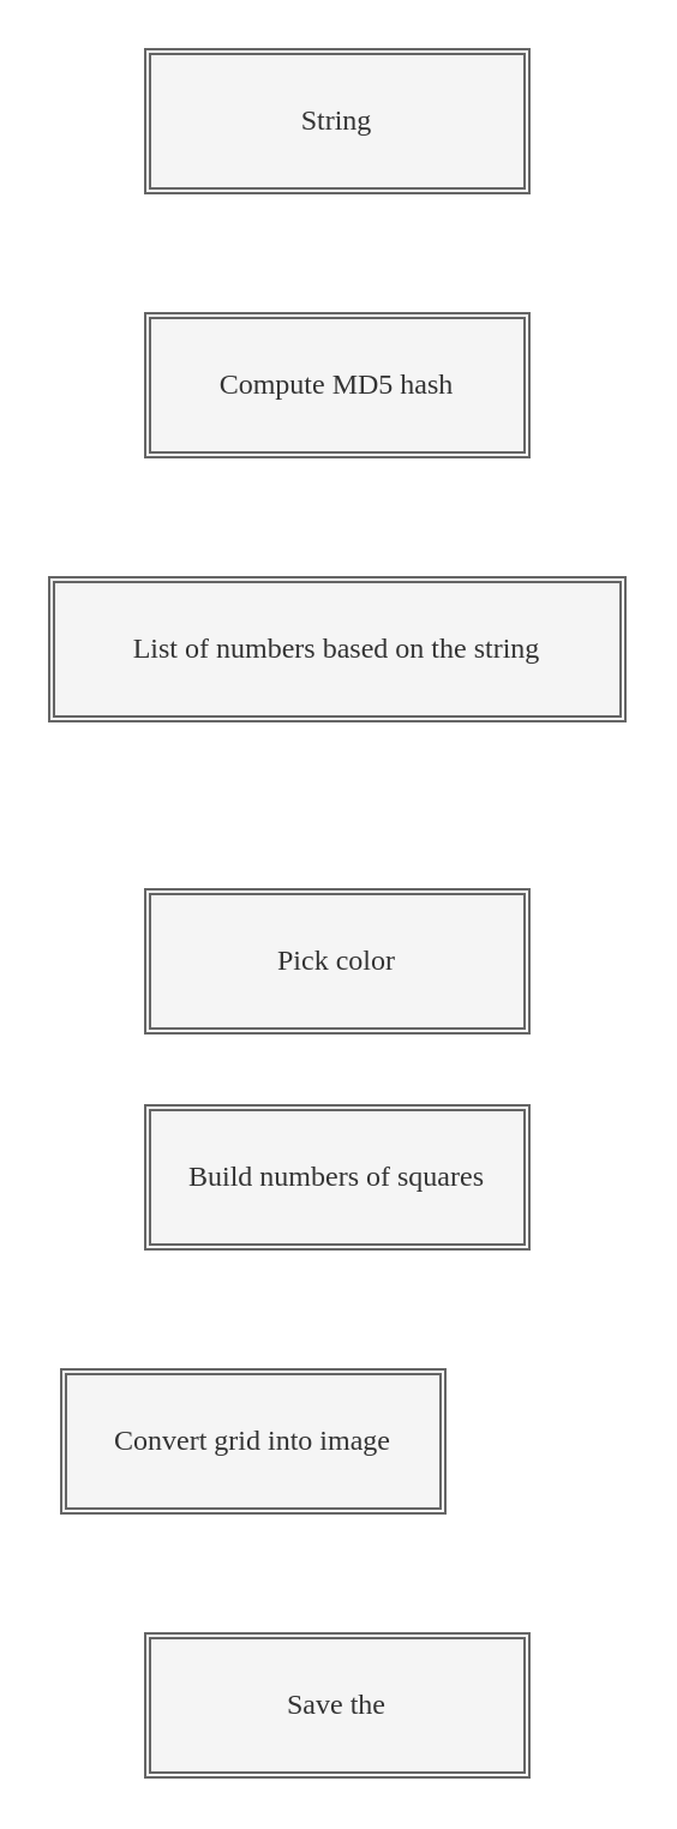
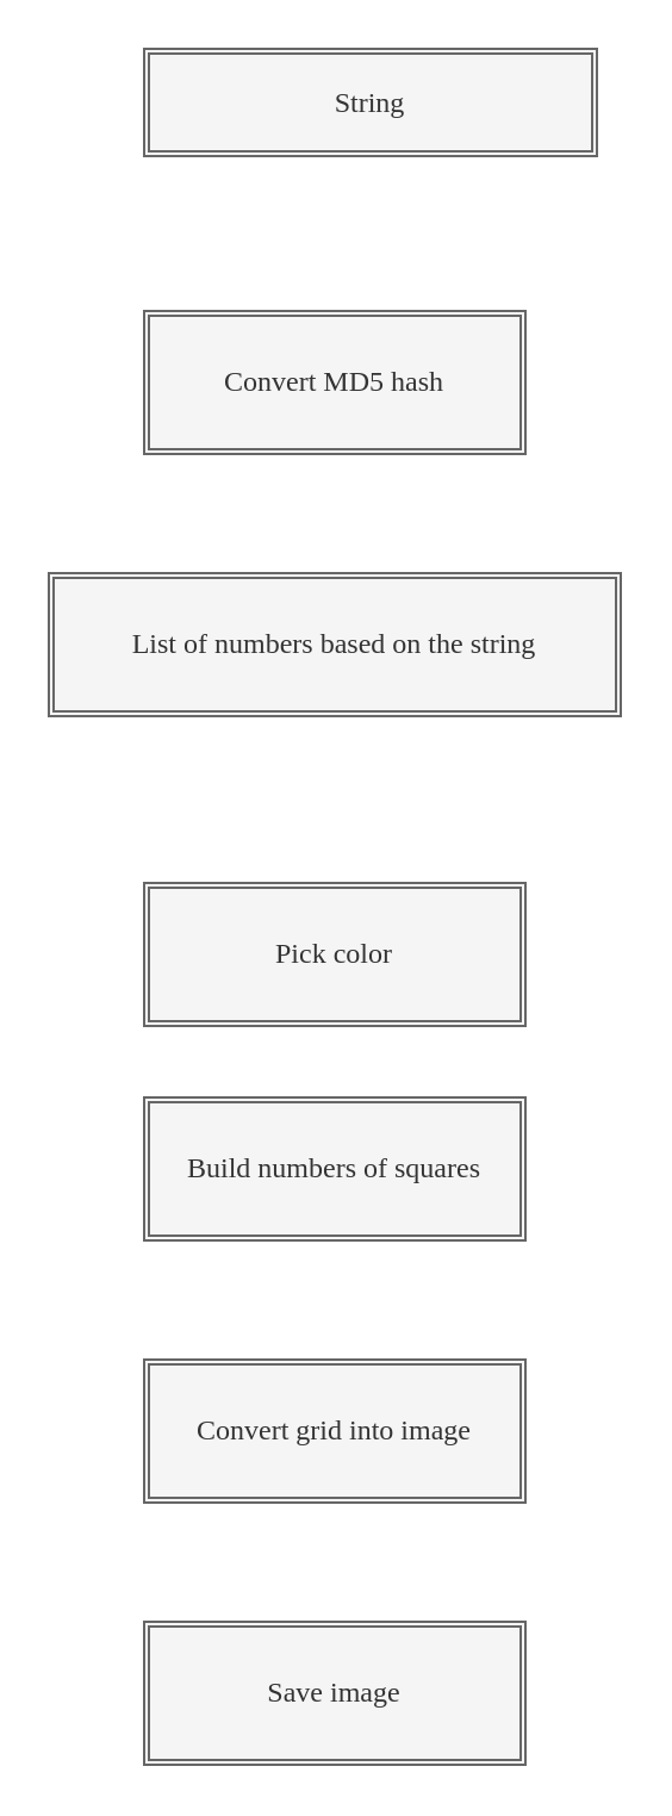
  <mxCell id="0" />
  <mxCell id="1" parent="0" />
  <mxCell id="2" style="edgeStyle=orthogonalEdgeStyle;rounded=0;orthogonalLoop=1;jettySize=auto;html=1;entryX=0.5;entryY=0;entryDx=0;entryDy=0;fontFamily=Verdana;fontColor=#000000;fillColor=#f5f5f5;strokeColor=#FFFFFF;dashed=1;" edge="1" parent="1" source="3" target="5"><mxGeometry relative="1" as="geometry" /></mxCell>
- <mxCell id="3" value="String" style="shape=ext;double=1;rounded=0;whiteSpace=wrap;html=1;fontFamily=Verdana;fontColor=#333333;fillColor=#f5f5f5;strokeColor=#666666;" vertex="1" parent="1"><mxGeometry x="60" y="20" width="160" height="60" as="geometry" /></mxCell>
+ <mxCell id="3" value="String" style="shape=ext;double=1;rounded=0;whiteSpace=wrap;html=1;fontFamily=Verdana;fontColor=#333333;fillColor=#f5f5f5;strokeColor=#666666;" vertex="1" parent="1"><mxGeometry x="60" y="20" width="190" height="45" as="geometry" /></mxCell>
  <mxCell id="4" style="edgeStyle=orthogonalEdgeStyle;rounded=0;orthogonalLoop=1;jettySize=auto;html=1;entryX=0.5;entryY=0;entryDx=0;entryDy=0;fontFamily=Verdana;fontColor=#000000;fillColor=#f5f5f5;strokeColor=#FFFFFF;" edge="1" parent="1" source="5" target="7"><mxGeometry relative="1" as="geometry" /></mxCell>
- <mxCell id="5" value="Compute MD5 hash" style="shape=ext;double=1;rounded=0;whiteSpace=wrap;html=1;fillColor=#f5f5f5;strokeColor=#666666;fontFamily=Verdana;fontColor=#333333;" vertex="1" parent="1"><mxGeometry x="60" y="130" width="160" height="60" as="geometry" /></mxCell>
+ <mxCell id="5" value="Convert MD5 hash" style="shape=ext;double=1;rounded=0;whiteSpace=wrap;html=1;fillColor=#f5f5f5;strokeColor=#666666;fontFamily=Verdana;fontColor=#333333;" vertex="1" parent="1"><mxGeometry x="60" y="130" width="160" height="60" as="geometry" /></mxCell>
  <mxCell id="6" style="edgeStyle=orthogonalEdgeStyle;rounded=0;orthogonalLoop=1;jettySize=auto;html=1;entryX=0.5;entryY=0;entryDx=0;entryDy=0;fontFamily=Verdana;fontColor=#000000;fillColor=#f5f5f5;strokeColor=#FFFFFF;" edge="1" parent="1" source="7" target="9"><mxGeometry relative="1" as="geometry" /></mxCell>
  <mxCell id="7" value="List of numbers based on the string" style="shape=ext;double=1;rounded=0;whiteSpace=wrap;html=1;fontFamily=Verdana;fontColor=#333333;fillColor=#f5f5f5;strokeColor=#666666;" vertex="1" parent="1"><mxGeometry x="20" y="240" width="240" height="60" as="geometry" /></mxCell>
  <mxCell id="8" style="edgeStyle=orthogonalEdgeStyle;rounded=0;orthogonalLoop=1;jettySize=auto;html=1;entryX=0.5;entryY=0;entryDx=0;entryDy=0;fontFamily=Verdana;fontColor=#000000;fillColor=#f5f5f5;strokeColor=#FFFFFF;" edge="1" parent="1" source="9" target="11"><mxGeometry relative="1" as="geometry" /></mxCell>
  <mxCell id="9" value="Pick color" style="shape=ext;double=1;rounded=0;whiteSpace=wrap;html=1;fontFamily=Verdana;fontColor=#333333;fillColor=#f5f5f5;strokeColor=#666666;" vertex="1" parent="1"><mxGeometry x="60" y="370" width="160" height="60" as="geometry" /></mxCell>
  <mxCell id="10" style="edgeStyle=orthogonalEdgeStyle;rounded=0;orthogonalLoop=1;jettySize=auto;html=1;entryX=0.5;entryY=0;entryDx=0;entryDy=0;fontFamily=Verdana;fontColor=#000000;fillColor=#f5f5f5;strokeColor=#FFFFFF;" edge="1" parent="1" source="11" target="13"><mxGeometry relative="1" as="geometry" /></mxCell>
  <mxCell id="11" value="Build numbers of squares" style="shape=ext;double=1;rounded=0;whiteSpace=wrap;html=1;fontFamily=Verdana;fontColor=#333333;fillColor=#f5f5f5;strokeColor=#666666;" vertex="1" parent="1"><mxGeometry x="60" y="460" width="160" height="60" as="geometry" /></mxCell>
  <mxCell id="12" style="edgeStyle=orthogonalEdgeStyle;rounded=0;orthogonalLoop=1;jettySize=auto;html=1;entryX=0.5;entryY=0;entryDx=0;entryDy=0;fontFamily=Verdana;fontColor=#000000;fillColor=#f5f5f5;strokeColor=#FFFFFF;" edge="1" parent="1" source="13" target="14"><mxGeometry relative="1" as="geometry" /></mxCell>
- <mxCell id="13" value="Convert grid into image" style="shape=ext;double=1;rounded=0;whiteSpace=wrap;html=1;fontFamily=Verdana;fontColor=#333333;fillColor=#f5f5f5;strokeColor=#666666;" vertex="1" parent="1"><mxGeometry x="25" y="570" width="160" height="60" as="geometry" /></mxCell>
- <mxCell id="14" value="Save the" style="shape=ext;double=1;rounded=0;whiteSpace=wrap;html=1;fontFamily=Verdana;fontColor=#333333;fillColor=#f5f5f5;strokeColor=#666666;" vertex="1" parent="1"><mxGeometry x="60" y="680" width="160" height="60" as="geometry" /></mxCell>
+ <mxCell id="13" value="Convert grid into image" style="shape=ext;double=1;rounded=0;whiteSpace=wrap;html=1;fontFamily=Verdana;fontColor=#333333;fillColor=#f5f5f5;strokeColor=#666666;" vertex="1" parent="1"><mxGeometry x="60" y="570" width="160" height="60" as="geometry" /></mxCell>
+ <mxCell id="14" value="Save image" style="shape=ext;double=1;rounded=0;whiteSpace=wrap;html=1;fontFamily=Verdana;fontColor=#333333;fillColor=#f5f5f5;strokeColor=#666666;" vertex="1" parent="1"><mxGeometry x="60" y="680" width="160" height="60" as="geometry" /></mxCell>
